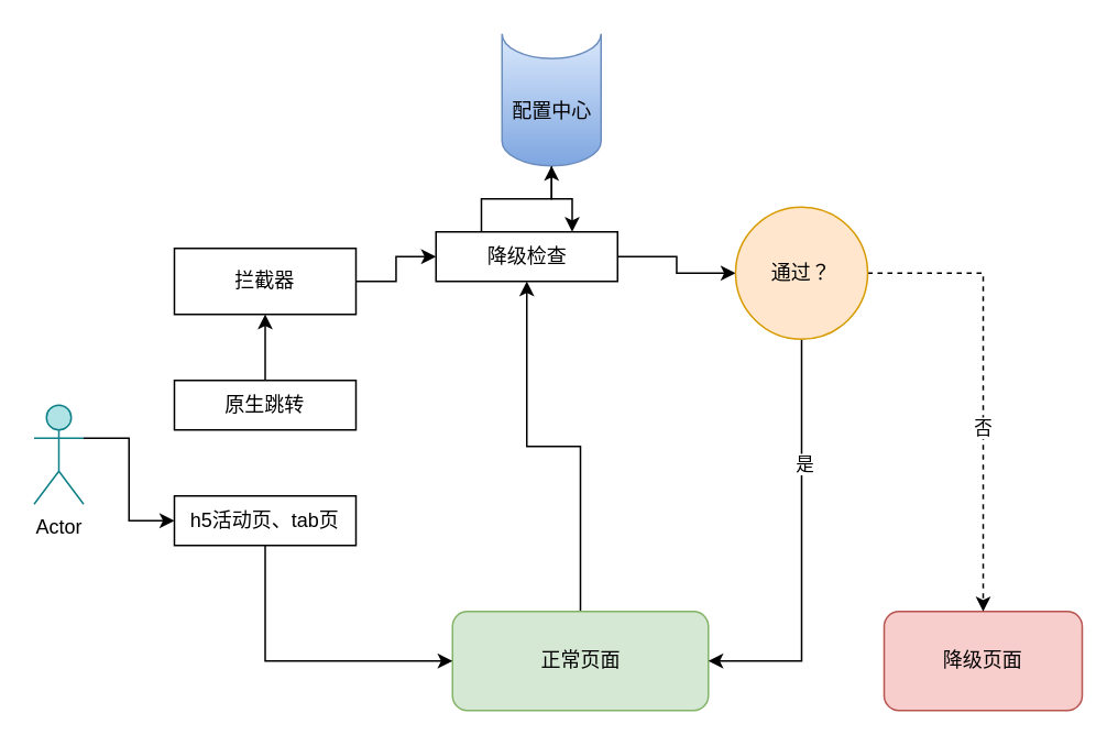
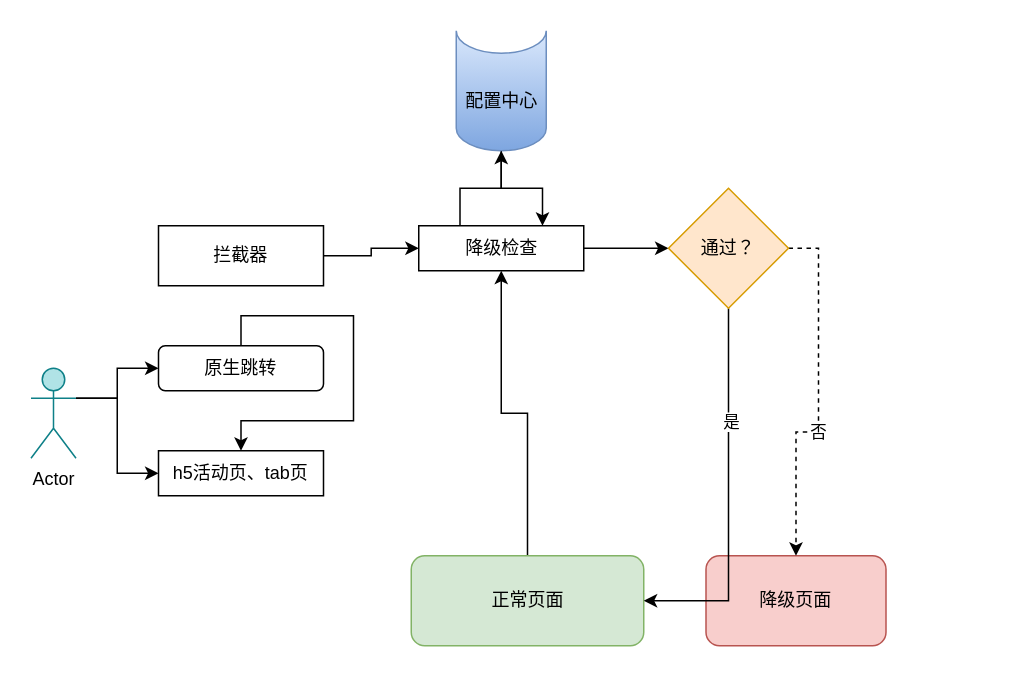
  <mxCell id="0" />
  <mxCell id="1" parent="0" />
  <mxCell id="2" style="edgeStyle=orthogonalEdgeStyle;rounded=0;orthogonalLoop=1;jettySize=auto;html=1;exitX=0.5;exitY=0;exitDx=0;exitDy=0;entryX=0.5;entryY=1;entryDx=0;entryDy=0;" edge="1" parent="1" source="3" target="13"><mxGeometry relative="1" as="geometry" /></mxCell>
  <mxCell id="3" value="正常页面" style="rounded=1;whiteSpace=wrap;html=1;fillColor=#d5e8d4;strokeColor=#82b366;" vertex="1" parent="1"><mxGeometry x="273.5" y="370" width="155" height="60" as="geometry" /></mxCell>
+ <mxCell id="4" style="edgeStyle=orthogonalEdgeStyle;rounded=0;orthogonalLoop=1;jettySize=auto;html=1;exitX=1;exitY=0.333;exitDx=0;exitDy=0;exitPerimeter=0;entryX=0;entryY=0.5;entryDx=0;entryDy=0;" edge="1" parent="1" source="6" target="21"><mxGeometry relative="1" as="geometry" /></mxCell>
  <mxCell id="5" style="edgeStyle=orthogonalEdgeStyle;rounded=0;orthogonalLoop=1;jettySize=auto;html=1;exitX=1;exitY=0.333;exitDx=0;exitDy=0;exitPerimeter=0;" edge="1" parent="1" source="6" target="23"><mxGeometry relative="1" as="geometry" /></mxCell>
  <mxCell id="6" value="Actor" style="shape=umlActor;verticalLabelPosition=bottom;verticalAlign=top;html=1;outlineConnect=0;fillColor=#b0e3e6;strokeColor=#0e8088;" vertex="1" parent="1"><mxGeometry x="20" y="245" width="30" height="60" as="geometry" /></mxCell>
  <mxCell id="7" style="edgeStyle=orthogonalEdgeStyle;rounded=0;orthogonalLoop=1;jettySize=auto;html=1;exitX=1;exitY=0.5;exitDx=0;exitDy=0;entryX=0;entryY=0.5;entryDx=0;entryDy=0;" edge="1" parent="1" source="8" target="13"><mxGeometry relative="1" as="geometry" /></mxCell>
  <mxCell id="8" value="拦截器" style="rounded=0;whiteSpace=wrap;html=1;" vertex="1" parent="1"><mxGeometry x="105" y="150" width="110" height="40" as="geometry" /></mxCell>
  <mxCell id="9" style="edgeStyle=orthogonalEdgeStyle;rounded=0;orthogonalLoop=1;jettySize=auto;html=1;exitX=0.5;exitY=1;exitDx=0;exitDy=0;exitPerimeter=0;entryX=0.75;entryY=0;entryDx=0;entryDy=0;" edge="1" parent="1" source="10" target="13"><mxGeometry relative="1" as="geometry" /></mxCell>
  <mxCell id="10" value="配置中心" style="shape=cylinder3;whiteSpace=wrap;html=1;boundedLbl=1;backgroundOutline=1;size=15;lid=0;fillColor=#dae8fc;strokeColor=#6c8ebf;gradientColor=#7ea6e0;" vertex="1" parent="1"><mxGeometry x="303.5" y="20" width="60" height="80" as="geometry" /></mxCell>
  <mxCell id="11" style="edgeStyle=orthogonalEdgeStyle;rounded=0;orthogonalLoop=1;jettySize=auto;html=1;exitX=0.25;exitY=0;exitDx=0;exitDy=0;" edge="1" parent="1" source="13" target="10"><mxGeometry relative="1" as="geometry" /></mxCell>
  <mxCell id="12" style="edgeStyle=orthogonalEdgeStyle;rounded=0;orthogonalLoop=1;jettySize=auto;html=1;exitX=1;exitY=0.5;exitDx=0;exitDy=0;entryX=0;entryY=0.5;entryDx=0;entryDy=0;" edge="1" parent="1" source="13" target="19"><mxGeometry relative="1" as="geometry" /></mxCell>
- <mxCell id="13" value="降级检查" style="rounded=0;whiteSpace=wrap;html=1;" vertex="1" parent="1"><mxGeometry x="263.5" y="140" width="110" height="30" as="geometry" /></mxCell>
- <mxCell id="14" value="降级页面" style="rounded=1;whiteSpace=wrap;html=1;fillColor=#f8cecc;strokeColor=#b85450;" vertex="1" parent="1"><mxGeometry x="535" y="370" width="120" height="60" as="geometry" /></mxCell>
+ <mxCell id="13" value="降级检查" style="rounded=0;whiteSpace=wrap;html=1;" vertex="1" parent="1"><mxGeometry x="278.5" y="150" width="110" height="30" as="geometry" /></mxCell>
+ <mxCell id="14" value="降级页面" style="rounded=1;whiteSpace=wrap;html=1;fillColor=#f8cecc;strokeColor=#b85450;" vertex="1" parent="1"><mxGeometry x="470" y="370" width="120" height="60" as="geometry" /></mxCell>
  <mxCell id="15" style="edgeStyle=orthogonalEdgeStyle;rounded=0;orthogonalLoop=1;jettySize=auto;html=1;exitX=1;exitY=0.5;exitDx=0;exitDy=0;dashed=1;" edge="1" parent="1" source="19" target="14"><mxGeometry relative="1" as="geometry" /></mxCell>
  <mxCell id="16" value="否" style="edgeLabel;html=1;align=center;verticalAlign=middle;resizable=0;points=[];" vertex="1" connectable="0" parent="15"><mxGeometry x="0.183" y="-1" relative="1" as="geometry"><mxPoint as="offset" /></mxGeometry></mxCell>
  <mxCell id="17" style="edgeStyle=orthogonalEdgeStyle;rounded=0;orthogonalLoop=1;jettySize=auto;html=1;exitX=0.5;exitY=1;exitDx=0;exitDy=0;entryX=1;entryY=0.5;entryDx=0;entryDy=0;" edge="1" parent="1" source="19" target="3"><mxGeometry relative="1" as="geometry" /></mxCell>
  <mxCell id="18" value="是" style="edgeLabel;html=1;align=center;verticalAlign=middle;resizable=0;points=[];" vertex="1" connectable="0" parent="17"><mxGeometry x="-0.406" y="1" relative="1" as="geometry"><mxPoint as="offset" /></mxGeometry></mxCell>
- <mxCell id="19" value="通过？" style="ellipse;whiteSpace=wrap;html=1;fillColor=#ffe6cc;strokeColor=#d79b00;" vertex="1" parent="1"><mxGeometry x="445" y="125" width="80" height="80" as="geometry" /></mxCell>
- <mxCell id="20" style="edgeStyle=orthogonalEdgeStyle;rounded=0;orthogonalLoop=1;jettySize=auto;html=1;exitX=0.5;exitY=0;exitDx=0;exitDy=0;entryX=0.5;entryY=1;entryDx=0;entryDy=0;" edge="1" parent="1" source="21" target="8"><mxGeometry relative="1" as="geometry" /></mxCell>
- <mxCell id="21" value="原生跳转" style="rounded=0;whiteSpace=wrap;html=1;" vertex="1" parent="1"><mxGeometry x="105" y="230" width="110" height="30" as="geometry" /></mxCell>
- <mxCell id="22" style="edgeStyle=orthogonalEdgeStyle;rounded=0;orthogonalLoop=1;jettySize=auto;html=1;exitX=0.5;exitY=1;exitDx=0;exitDy=0;entryX=0;entryY=0.5;entryDx=0;entryDy=0;" edge="1" parent="1" source="23" target="3"><mxGeometry relative="1" as="geometry" /></mxCell>
+ <mxCell id="19" value="通过？" style="rhombus;whiteSpace=wrap;html=1;fillColor=#ffe6cc;strokeColor=#d79b00;" vertex="1" parent="1"><mxGeometry x="445" y="125" width="80" height="80" as="geometry" /></mxCell>
+ <mxCell id="20" style="edgeStyle=orthogonalEdgeStyle;rounded=0;orthogonalLoop=1;jettySize=auto;html=1;exitX=0.5;exitY=0;exitDx=0;exitDy=0;" edge="1" parent="1" source="21" target="23"><mxGeometry relative="1" as="geometry" /></mxCell>
+ <mxCell id="21" value="原生跳转" style="whiteSpace=wrap;html=1;rounded=1;" vertex="1" parent="1"><mxGeometry x="105" y="230" width="110" height="30" as="geometry" /></mxCell>
  <mxCell id="23" value="h5活动页、tab页" style="rounded=0;whiteSpace=wrap;html=1;" vertex="1" parent="1"><mxGeometry x="105" y="300" width="110" height="30" as="geometry" /></mxCell>
